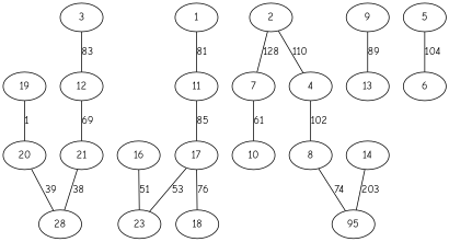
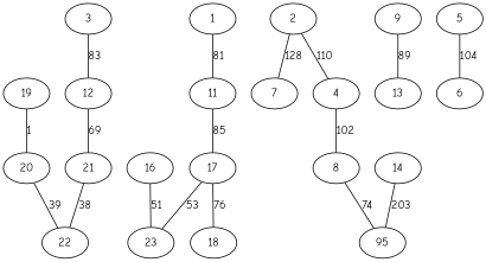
  graph {
    fontname="Comic Neue"
    node [fontname="Comic Neue"]
    edge [fontname="Comic Neue"]
    19
    20
-   22 [label=28]
+   22
    21
    16
    23
    17
    18
    7
-   10
    n11 [label=95]
    14
    12
    8
    1
    11
    3
    9
    13
    5
    6
    4
    2
    19 -- 20 [label=1]
    20 -- 22 [label=39]
    21 -- 22 [label=38]
    16 -- 23 [label=51]
    17 -- 23 [label=53]
    17 -- 18 [label=76]
-   7 -- 10 [label=61]
    14 -- n11 [label=203]
    12 -- 21 [label=69]
    8 -- n11 [label=74]
    1 -- 11 [label=81]
    11 -- 17 [label=85]
    3 -- 12 [label=83]
    9 -- 13 [label=89]
    5 -- 6 [label=104]
    4 -- 8 [label=102]
    2 -- 7 [label=128]
    2 -- 4 [label=110]
  }
